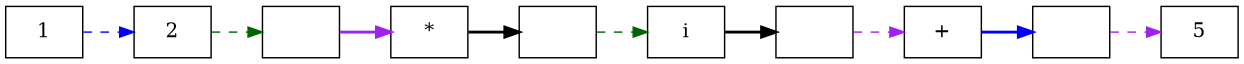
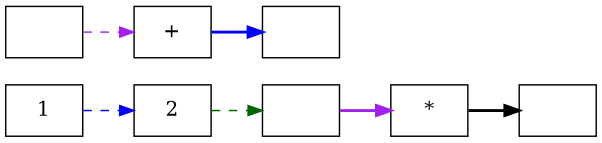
  digraph {
    rankdir=LR
    node [shape=record]
    edge [color=purple style=dashed]
    n1 [label="{1}"]
    n2 [label="{2}"]
    n3 [label="{ }"]
    n4 [label="{*}"]
    n5 [label="{ }"]
-   n6 [label="{i}"]
    n7 [label="{ }"]
    n8 [label="{+}"]
    n9 [label="{ }"]
-   n10 [label="{5}"]
    n1 -> n2 [color=blue]
    n2 -> n3 [color=darkgreen]
    n3 -> n4 [style=bold]
    n4 -> n5 [color=black style=bold]
-   n5 -> n6 [color=darkgreen]
-   n6 -> n7 [color=black style=bold]
    n7 -> n8
    n8 -> n9 [color=blue style=bold]
-   n9 -> n10
  }
